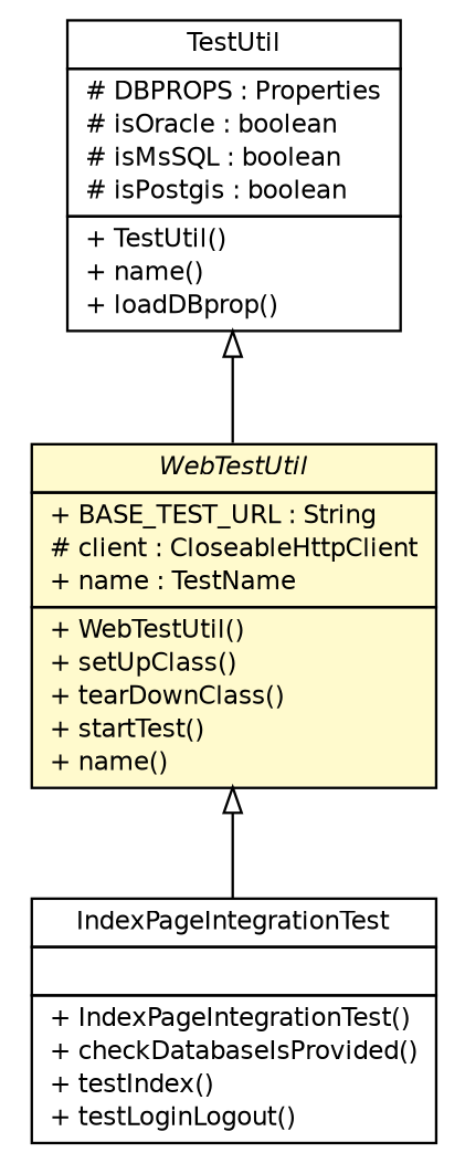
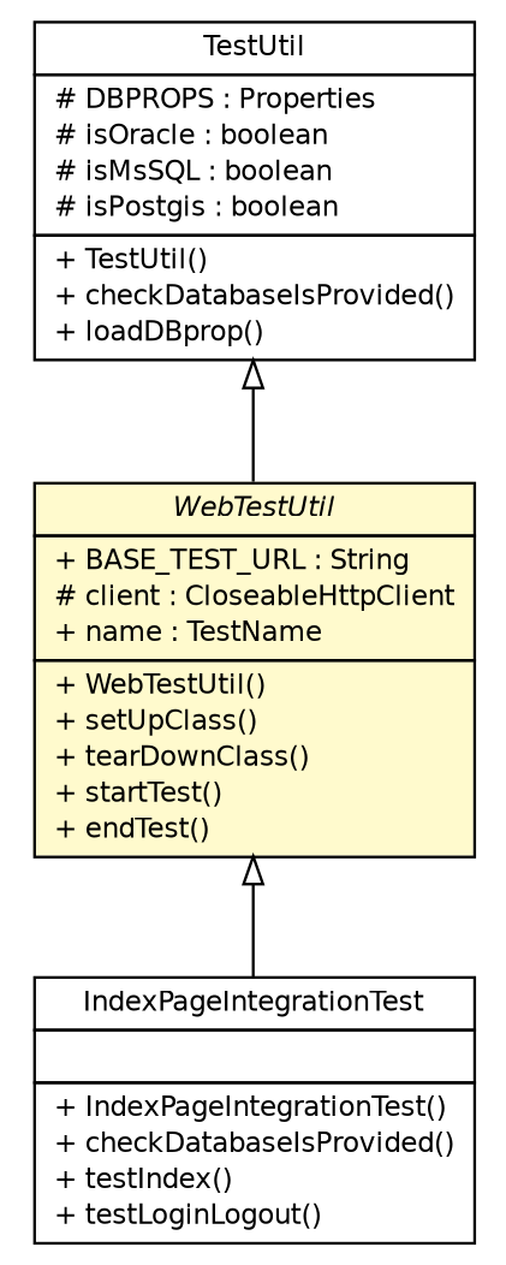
  digraph {
    nodesep=0.25
    ranksep=0.5
    node [fontcolor=black fontname=Helvetica fontsize=10.0 shape=plaintext]
    edge [arrowtail=empty dir=back fontname=Helvetica fontsize=10 headport=p labelfontname=Helvetica labelfontsize=10 tailport=p]
    n1 [label=<<table title="nl.b3p.web.IndexPageIntegrationTest" border="0" cellborder="1" cellspacing="0" cellpadding="2" port="p" href="./IndexPageIntegrationTest.html"> 		<tr><td><table border="0" cellspacing="0" cellpadding="1"> <tr><td align="center" balign="center"> IndexPageIntegrationTest </td></tr> 		</table></td></tr> 		<tr><td><table border="0" cellspacing="0" cellpadding="1"> <tr><td align="left" balign="left">  </td></tr> 		</table></td></tr> 		<tr><td><table border="0" cellspacing="0" cellpadding="1"> <tr><td align="left" balign="left"> + IndexPageIntegrationTest() </td></tr> <tr><td align="left" balign="left"> + checkDatabaseIsProvided() </td></tr> <tr><td align="left" balign="left"> + testIndex() </td></tr> <tr><td align="left" balign="left"> + testLoginLogout() </td></tr> 		</table></td></tr> 		</table>>]
-   n2 [label=<<table title="nl.b3p.web.WebTestUtil" border="0" cellborder="1" cellspacing="0" cellpadding="2" port="p" bgcolor="lemonChiffon" href="./WebTestUtil.html"> 		<tr><td><table border="0" cellspacing="0" cellpadding="1"> <tr><td align="center" balign="center"><font face="Helvetica-Oblique"> WebTestUtil </font></td></tr> 		</table></td></tr> 		<tr><td><table border="0" cellspacing="0" cellpadding="1"> <tr><td align="left" balign="left"> + BASE_TEST_URL : String </td></tr> <tr><td align="left" balign="left"> # client : CloseableHttpClient </td></tr> <tr><td align="left" balign="left"> + name : TestName </td></tr> 		</table></td></tr> 		<tr><td><table border="0" cellspacing="0" cellpadding="1"> <tr><td align="left" balign="left"> + WebTestUtil() </td></tr> <tr><td align="left" balign="left"> + setUpClass() </td></tr> <tr><td align="left" balign="left"> + tearDownClass() </td></tr> <tr><td align="left" balign="left"> + startTest() </td></tr> <tr><td align="left" balign="left"> + name() </td></tr> 		</table></td></tr> 		</table>>]
-   n3 [label=<<table title="nl.b3p.brmo.service.testutil.TestUtil" border="0" cellborder="1" cellspacing="0" cellpadding="2" port="p" href="../brmo/service/testutil/TestUtil.html"> 		<tr><td><table border="0" cellspacing="0" cellpadding="1"> <tr><td align="center" balign="center"> TestUtil </td></tr> 		</table></td></tr> 		<tr><td><table border="0" cellspacing="0" cellpadding="1"> <tr><td align="left" balign="left"> # DBPROPS : Properties </td></tr> <tr><td align="left" balign="left"> # isOracle : boolean </td></tr> <tr><td align="left" balign="left"> # isMsSQL : boolean </td></tr> <tr><td align="left" balign="left"> # isPostgis : boolean </td></tr> 		</table></td></tr> 		<tr><td><table border="0" cellspacing="0" cellpadding="1"> <tr><td align="left" balign="left"> + TestUtil() </td></tr> <tr><td align="left" balign="left"> + name() </td></tr> <tr><td align="left" balign="left"> + loadDBprop() </td></tr> 		</table></td></tr> 		</table>>]
+   n2 [label=<<table title="nl.b3p.web.WebTestUtil" border="0" cellborder="1" cellspacing="0" cellpadding="2" port="p" bgcolor="lemonChiffon" href="./WebTestUtil.html"> 		<tr><td><table border="0" cellspacing="0" cellpadding="1"> <tr><td align="center" balign="center"><font face="Helvetica-Oblique"> WebTestUtil </font></td></tr> 		</table></td></tr> 		<tr><td><table border="0" cellspacing="0" cellpadding="1"> <tr><td align="left" balign="left"> + BASE_TEST_URL : String </td></tr> <tr><td align="left" balign="left"> # client : CloseableHttpClient </td></tr> <tr><td align="left" balign="left"> + name : TestName </td></tr> 		</table></td></tr> 		<tr><td><table border="0" cellspacing="0" cellpadding="1"> <tr><td align="left" balign="left"> + WebTestUtil() </td></tr> <tr><td align="left" balign="left"> + setUpClass() </td></tr> <tr><td align="left" balign="left"> + tearDownClass() </td></tr> <tr><td align="left" balign="left"> + startTest() </td></tr> <tr><td align="left" balign="left"> + endTest() </td></tr> 		</table></td></tr> 		</table>>]
+   n3 [label=<<table title="nl.b3p.brmo.service.testutil.TestUtil" border="0" cellborder="1" cellspacing="0" cellpadding="2" port="p" href="../brmo/service/testutil/TestUtil.html"> 		<tr><td><table border="0" cellspacing="0" cellpadding="1"> <tr><td align="center" balign="center"> TestUtil </td></tr> 		</table></td></tr> 		<tr><td><table border="0" cellspacing="0" cellpadding="1"> <tr><td align="left" balign="left"> # DBPROPS : Properties </td></tr> <tr><td align="left" balign="left"> # isOracle : boolean </td></tr> <tr><td align="left" balign="left"> # isMsSQL : boolean </td></tr> <tr><td align="left" balign="left"> # isPostgis : boolean </td></tr> 		</table></td></tr> 		<tr><td><table border="0" cellspacing="0" cellpadding="1"> <tr><td align="left" balign="left"> + TestUtil() </td></tr> <tr><td align="left" balign="left"> + checkDatabaseIsProvided() </td></tr> <tr><td align="left" balign="left"> + loadDBprop() </td></tr> 		</table></td></tr> 		</table>>]
    n2 -> n1
    n3 -> n2
  }
